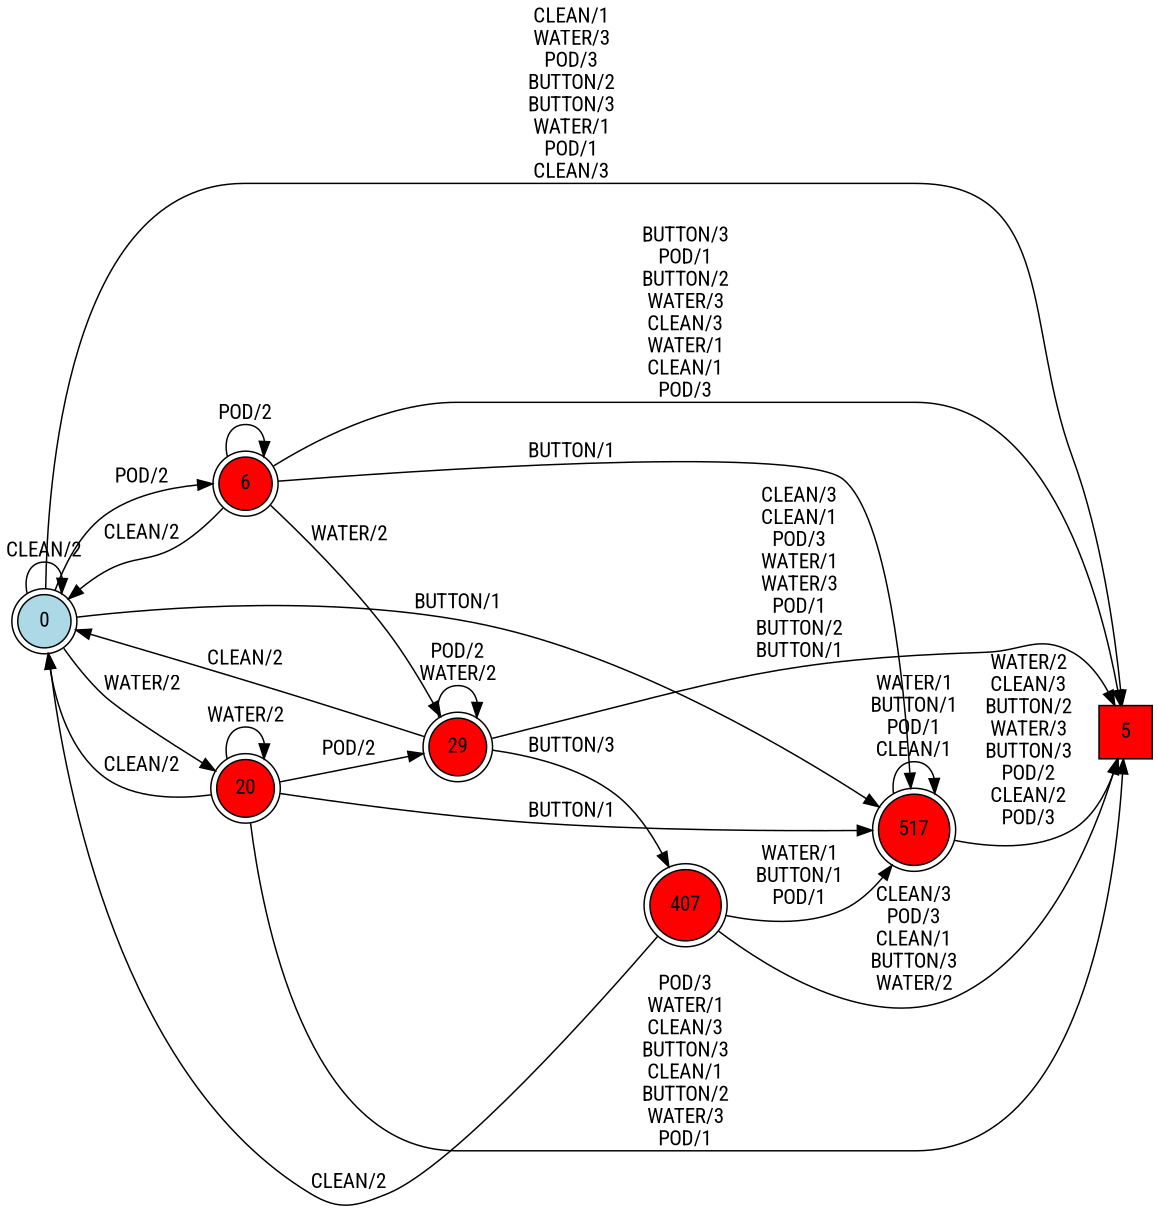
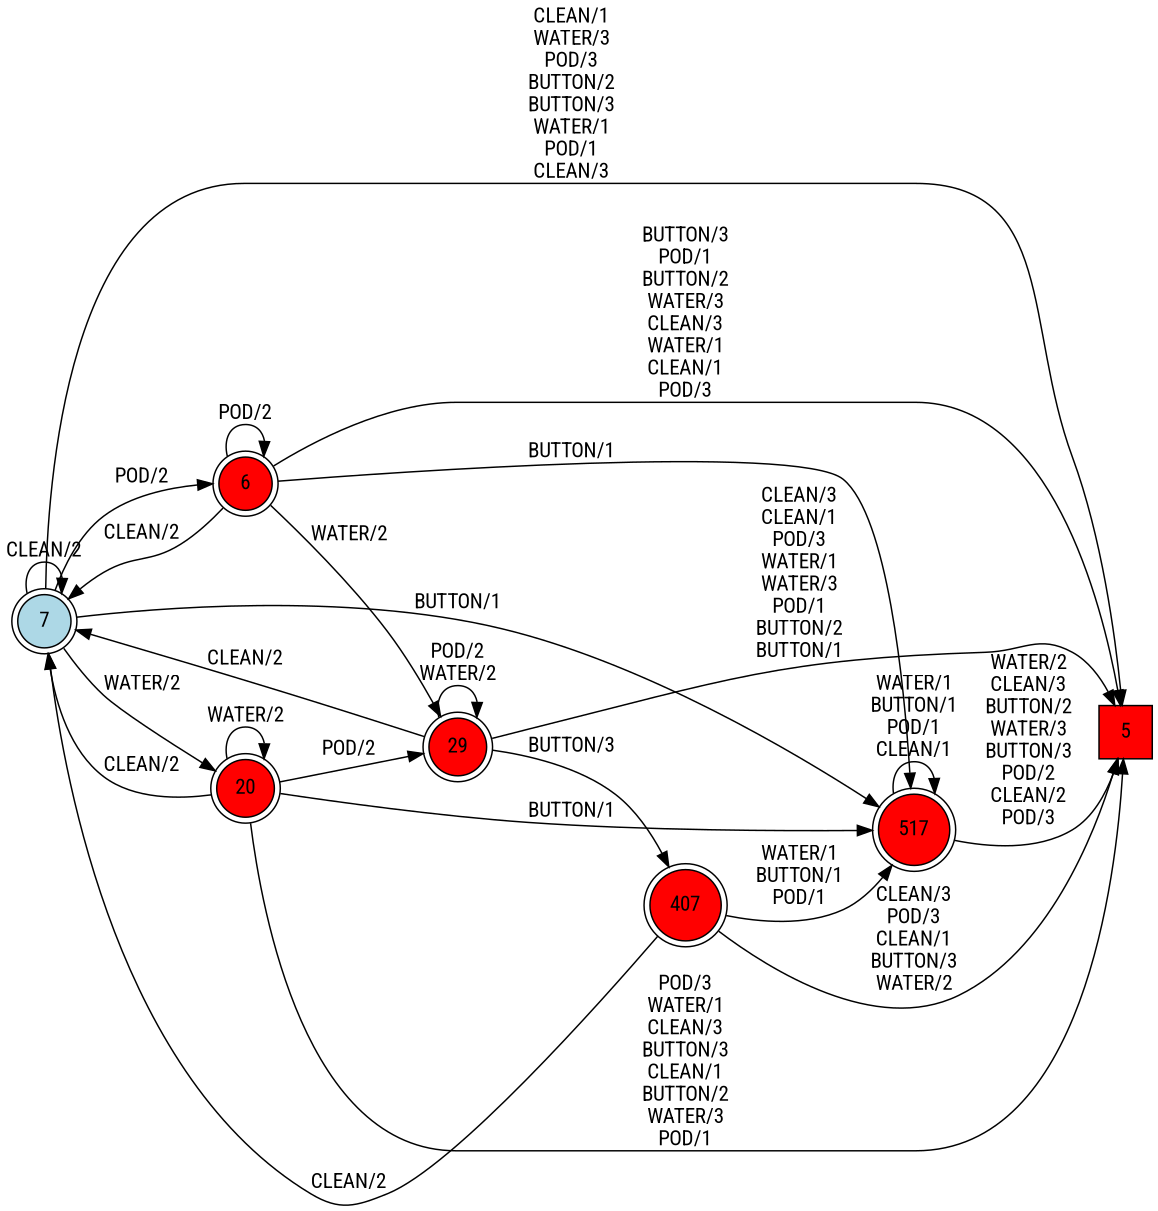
  digraph {
    rankdir=LR
    fontname="Roboto Condensed"
    node [fillcolor=red shape=doublecircle style=filled fontname="Roboto Condensed"]
    edge [fontname="Roboto Condensed"]
-   0 [fillcolor=lightblue isInitial=True]
+   0 [fillcolor=lightblue isInitial=True label=7]
    5 [shape=square]
    6
    20
    517
    29
    407
    0 -> 0 [label="CLEAN/2"]
    0 -> 5 [label="CLEAN/1\nWATER/3\nPOD/3\nBUTTON/2\nBUTTON/3\nWATER/1\nPOD/1\nCLEAN/3"]
    0 -> 6 [label="POD/2"]
    0 -> 20 [label="WATER/2"]
    0 -> 517 [label="BUTTON/1"]
    6 -> 0 [label="CLEAN/2"]
    6 -> 5 [label="BUTTON/3\nPOD/1\nBUTTON/2\nWATER/3\nCLEAN/3\nWATER/1\nCLEAN/1\nPOD/3"]
    6 -> 6 [label="POD/2"]
    6 -> 517 [label="BUTTON/1"]
    6 -> 29 [label="WATER/2"]
    20 -> 0 [label="CLEAN/2"]
    20 -> 5 [label="POD/3\nWATER/1\nCLEAN/3\nBUTTON/3\nCLEAN/1\nBUTTON/2\nWATER/3\nPOD/1"]
    20 -> 20 [label="WATER/2"]
    20 -> 517 [label="BUTTON/1"]
    20 -> 29 [label="POD/2"]
    517 -> 5 [label="WATER/2\nCLEAN/3\nBUTTON/2\nWATER/3\nBUTTON/3\nPOD/2\nCLEAN/2\nPOD/3"]
    517 -> 517 [label="WATER/1\nBUTTON/1\nPOD/1\nCLEAN/1"]
    29 -> 0 [label="CLEAN/2"]
    29 -> 5 [label="CLEAN/3\nCLEAN/1\nPOD/3\nWATER/1\nWATER/3\nPOD/1\nBUTTON/2\nBUTTON/1"]
    29 -> 29 [label="POD/2\nWATER/2"]
    29 -> 407 [label="BUTTON/3"]
    407 -> 0 [label="CLEAN/2"]
    407 -> 5 [label="CLEAN/3\nPOD/3\nCLEAN/1\nBUTTON/3\nWATER/2"]
    407 -> 517 [label="WATER/1\nBUTTON/1\nPOD/1"]
  }
